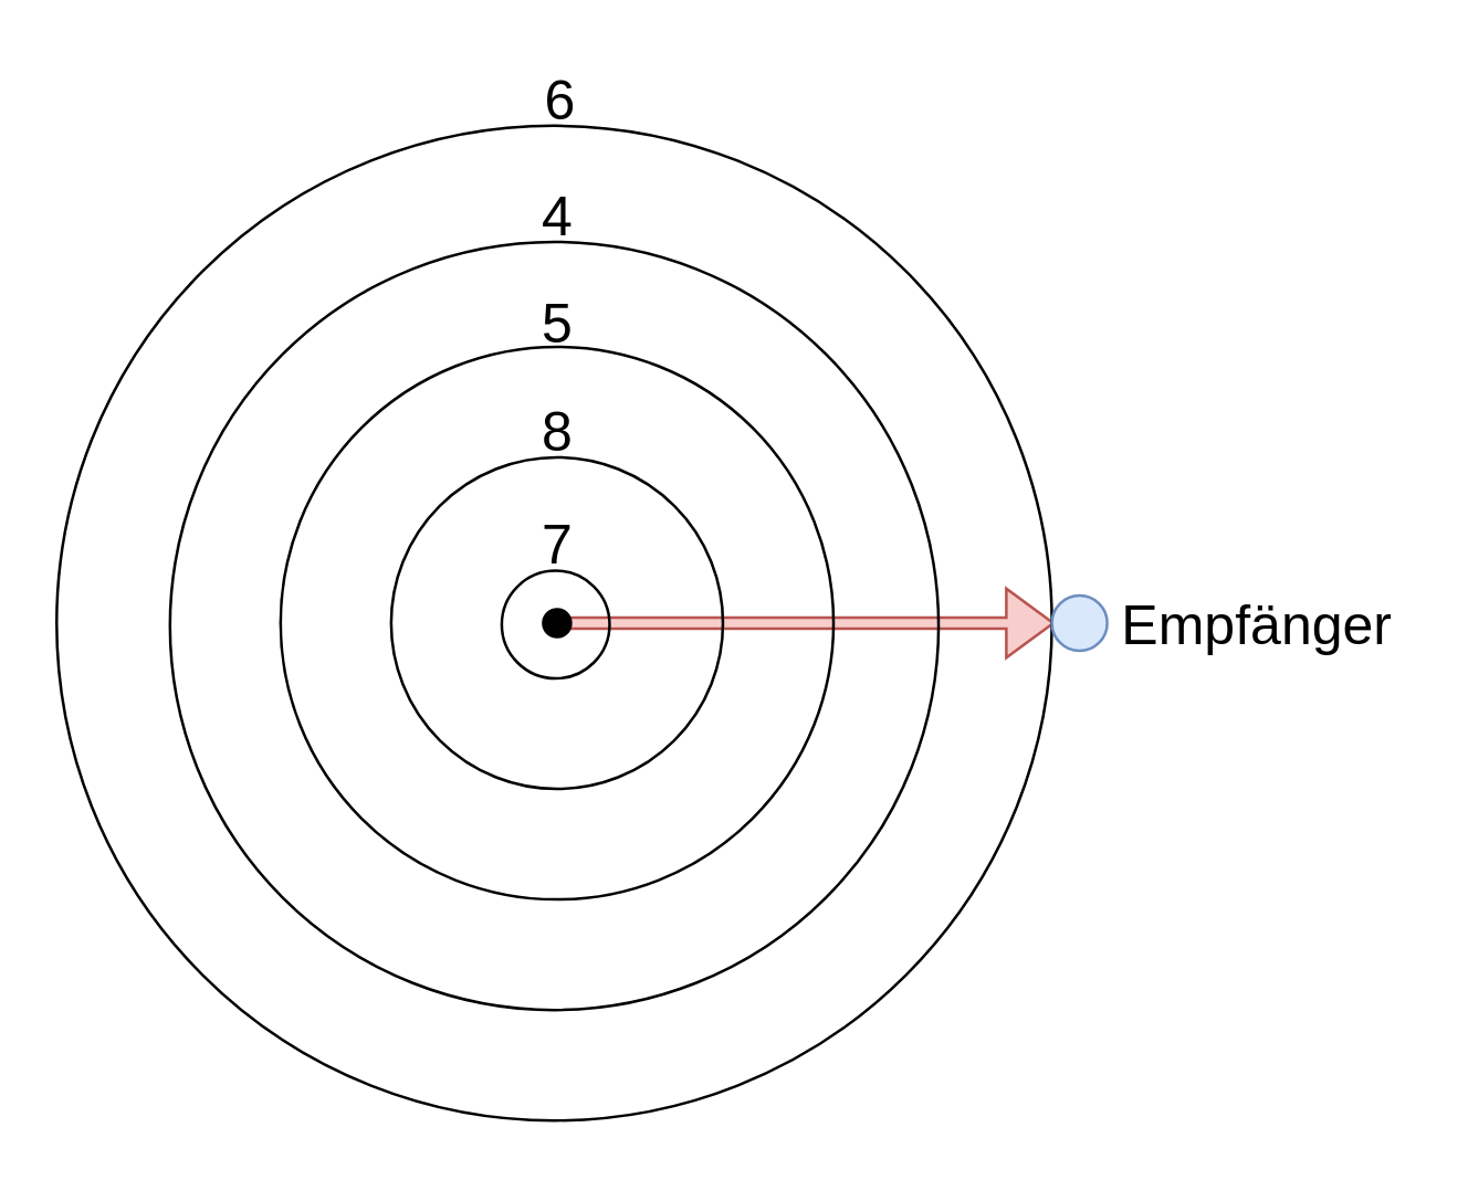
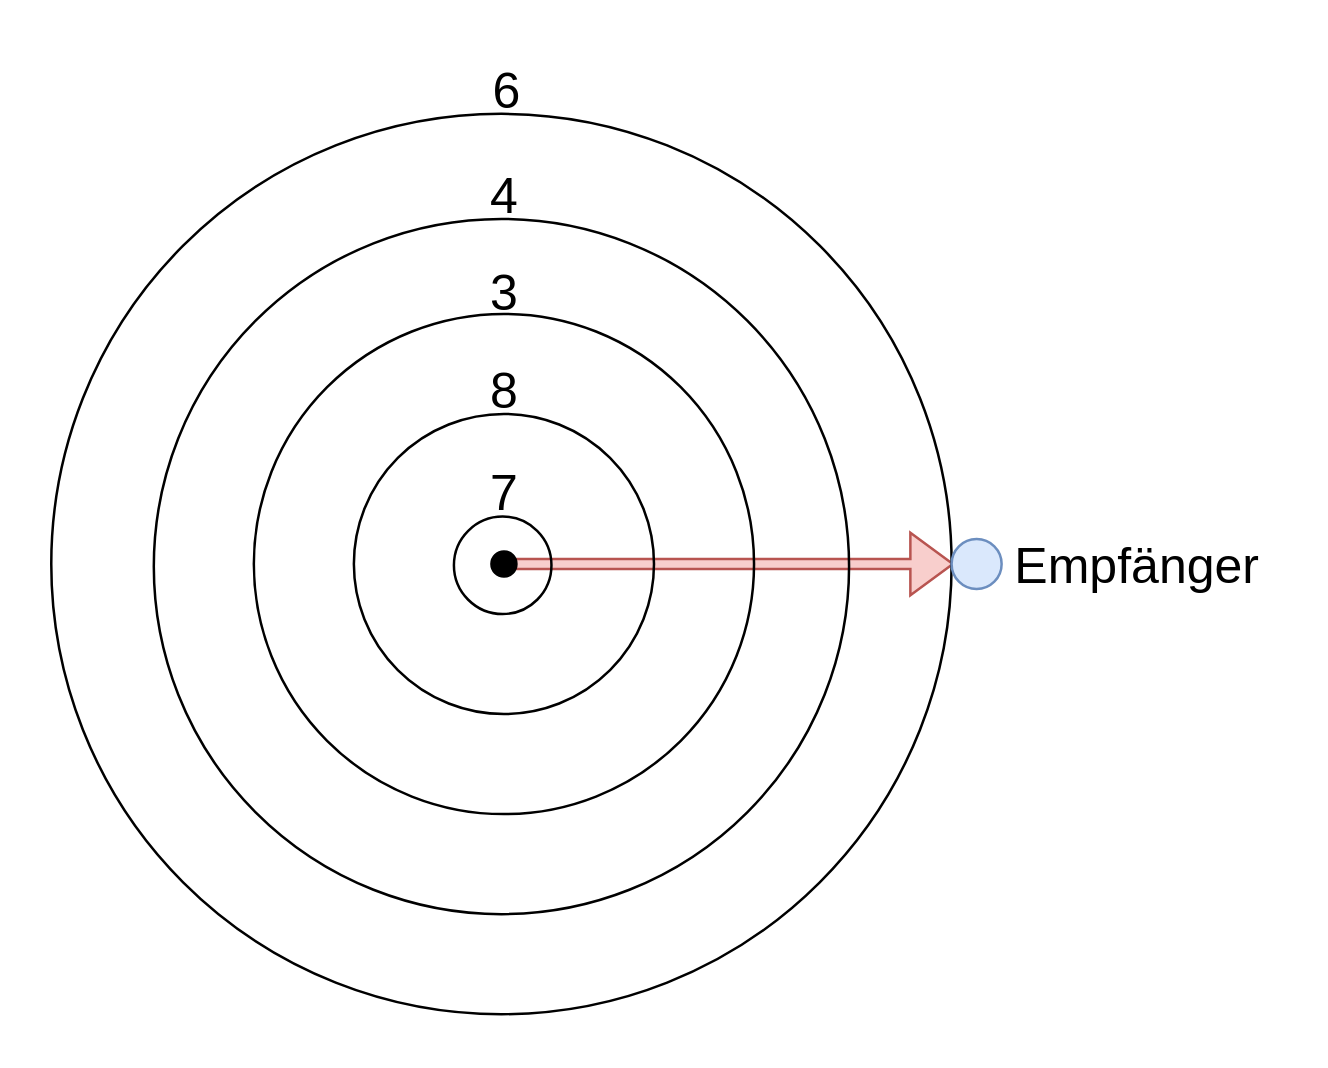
  <mxCell id="0" />
  <mxCell id="1" parent="0" />
  <mxCell id="2" value="" style="shape=flexArrow;endArrow=classic;html=1;rounded=0;fontSize=20;fillColor=#f8cecc;strokeColor=#b85450;width=4;endSize=5.33;" edge="1" parent="1"><mxGeometry width="50" height="50" relative="1" as="geometry"><mxPoint x="201" y="225" as="sourcePoint" /><mxPoint x="381" y="225" as="targetPoint" /></mxGeometry></mxCell>
  <mxCell id="3" value="" style="ellipse;whiteSpace=wrap;html=1;aspect=fixed;fillColor=none;" parent="1" vertex="1"><mxGeometry x="61" y="87" width="278" height="278" as="geometry" /></mxCell>
  <mxCell id="4" value="" style="ellipse;whiteSpace=wrap;html=1;aspect=fixed;fillColor=none;" parent="1" vertex="1"><mxGeometry x="20" y="45" width="360" height="360" as="geometry" /></mxCell>
  <mxCell id="5" value="" style="ellipse;whiteSpace=wrap;html=1;aspect=fixed;fillColor=none;" parent="1" vertex="1"><mxGeometry x="141" y="165" width="120" height="120" as="geometry" /></mxCell>
  <mxCell id="6" value="" style="ellipse;whiteSpace=wrap;html=1;aspect=fixed;fillColor=none;" parent="1" vertex="1"><mxGeometry x="101" y="125" width="200" height="200" as="geometry" /></mxCell>
  <mxCell id="7" value="" style="ellipse;whiteSpace=wrap;html=1;aspect=fixed;fillColor=none;" parent="1" vertex="1"><mxGeometry x="181" y="206" width="39" height="39" as="geometry" /></mxCell>
  <mxCell id="8" value="" style="ellipse;whiteSpace=wrap;html=1;aspect=fixed;fillColor=#000000;" parent="1" vertex="1"><mxGeometry x="196" y="220" width="10" height="10" as="geometry" /></mxCell>
  <mxCell id="9" value="7" style="text;html=1;resizable=0;autosize=1;align=center;verticalAlign=middle;points=[];fillColor=none;strokeColor=none;rounded=0;fontSize=20;" parent="1" vertex="1"><mxGeometry x="186" y="181" width="30" height="30" as="geometry" /></mxCell>
  <mxCell id="10" value="8" style="text;html=1;resizable=0;autosize=1;align=center;verticalAlign=middle;points=[];fillColor=none;strokeColor=none;rounded=0;fontSize=20;" parent="1" vertex="1"><mxGeometry x="186" y="140" width="30" height="30" as="geometry" /></mxCell>
- <mxCell id="11" value="5" style="text;html=1;resizable=0;autosize=1;align=center;verticalAlign=middle;points=[];fillColor=none;strokeColor=none;rounded=0;fontSize=20;" parent="1" vertex="1"><mxGeometry x="186" y="101" width="30" height="30" as="geometry" /></mxCell>
+ <mxCell id="11" value="3" style="text;html=1;resizable=0;autosize=1;align=center;verticalAlign=middle;points=[];fillColor=none;strokeColor=none;rounded=0;fontSize=20;" parent="1" vertex="1"><mxGeometry x="186" y="101" width="30" height="30" as="geometry" /></mxCell>
  <mxCell id="12" value="4" style="text;html=1;resizable=0;autosize=1;align=center;verticalAlign=middle;points=[];fillColor=none;strokeColor=none;rounded=0;fontSize=20;" parent="1" vertex="1"><mxGeometry x="186" y="62" width="30" height="30" as="geometry" /></mxCell>
  <mxCell id="13" value="6" style="text;html=1;resizable=0;autosize=1;align=center;verticalAlign=middle;points=[];fillColor=none;strokeColor=none;rounded=0;fontSize=20;" parent="1" vertex="1"><mxGeometry x="187" y="20" width="30" height="30" as="geometry" /></mxCell>
  <mxCell id="14" value="" style="ellipse;whiteSpace=wrap;html=1;aspect=fixed;fillColor=#dae8fc;strokeColor=#6c8ebf;" vertex="1" parent="1"><mxGeometry x="380" y="215" width="20" height="20" as="geometry" /></mxCell>
  <mxCell id="15" value="Empfänger" style="text;html=1;resizable=0;autosize=1;align=center;verticalAlign=middle;points=[];fillColor=none;strokeColor=none;rounded=0;fontSize=20;" vertex="1" parent="1"><mxGeometry x="399" y="210" width="110" height="30" as="geometry" /></mxCell>
